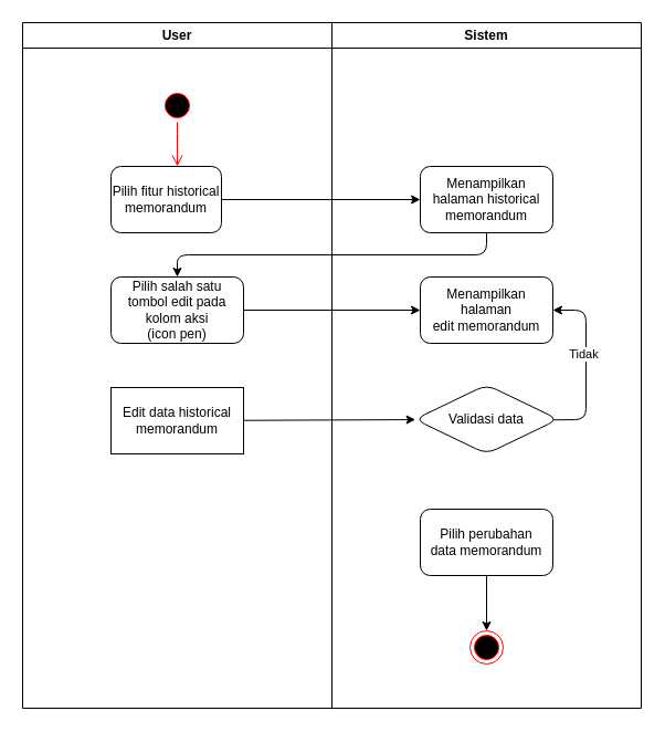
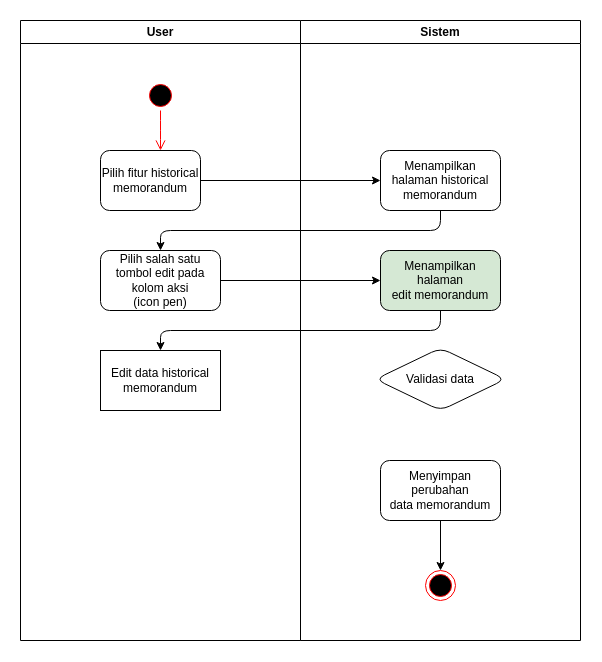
  <mxCell id="0" />
  <mxCell id="1" parent="0" />
  <mxCell id="2" value="User" style="swimlane;whiteSpace=wrap;html=1;" parent="1" vertex="1"><mxGeometry x="20" y="20" width="280" height="620" as="geometry" /></mxCell>
  <mxCell id="3" value="" style="ellipse;html=1;shape=startState;fillColor=#000000;strokeColor=#ff0000;" parent="2" vertex="1"><mxGeometry x="125" y="60" width="30" height="30" as="geometry" /></mxCell>
  <mxCell id="4" value="" style="edgeStyle=orthogonalEdgeStyle;html=1;verticalAlign=bottom;endArrow=open;endSize=8;strokeColor=#ff0000;" parent="2" source="3" edge="1"><mxGeometry relative="1" as="geometry"><mxPoint x="140" y="130" as="targetPoint" /></mxGeometry></mxCell>
  <mxCell id="5" value="Pilih fitur historical memorandum" style="rounded=1;whiteSpace=wrap;html=1;" parent="2" vertex="1"><mxGeometry x="80" y="130" width="100" height="60" as="geometry" /></mxCell>
  <mxCell id="6" value="&lt;span style=&quot;color: rgb(0, 0, 0);&quot;&gt;Pilih salah satu tombol edit pada kolom aksi&lt;/span&gt;&lt;div&gt;(icon pen)&lt;/div&gt;" style="rounded=1;whiteSpace=wrap;html=1;" parent="2" vertex="1"><mxGeometry x="80" y="230" width="120" height="60" as="geometry" /></mxCell>
  <mxCell id="7" value="Edit data historical memorandum" style="whiteSpace=wrap;html=1;rounded=0;" parent="2" vertex="1"><mxGeometry x="80" y="330" width="120" height="60" as="geometry" /></mxCell>
  <mxCell id="8" value="Sistem" style="swimlane;whiteSpace=wrap;html=1;" parent="1" vertex="1"><mxGeometry x="300" y="20" width="280" height="620" as="geometry" /></mxCell>
  <mxCell id="9" value="Menampilkan halaman&amp;nbsp;&lt;span style=&quot;color: rgb(0, 0, 0);&quot;&gt;historical memorandum&lt;/span&gt;" style="rounded=1;whiteSpace=wrap;html=1;" parent="8" vertex="1"><mxGeometry x="80" y="130" width="120" height="60" as="geometry" /></mxCell>
- <mxCell id="10" value="Menampilkan halaman edit&amp;nbsp;&lt;span style=&quot;color: rgb(0, 0, 0);&quot;&gt;memorandum&lt;/span&gt;" style="rounded=1;whiteSpace=wrap;html=1;" parent="8" vertex="1"><mxGeometry x="80" y="230" width="120" height="60" as="geometry" /></mxCell>
- <mxCell id="11" style="edgeStyle=none;html=1;entryX=1;entryY=0.5;entryDx=0;entryDy=0;exitX=0.963;exitY=0.508;exitDx=0;exitDy=0;exitPerimeter=0;" parent="8" source="13" target="10" edge="1"><mxGeometry relative="1" as="geometry"><Array as="points"><mxPoint x="230" y="359" /><mxPoint x="230" y="260" /></Array></mxGeometry></mxCell>
- <mxCell id="12" value="Tidak" style="edgeLabel;html=1;align=center;verticalAlign=middle;resizable=0;points=[];" vertex="1" connectable="0" parent="11"><mxGeometry x="0.126" y="3" relative="1" as="geometry"><mxPoint as="offset" /></mxGeometry></mxCell>
+ <mxCell id="10" value="Menampilkan halaman edit&amp;nbsp;&lt;span style=&quot;color: rgb(0, 0, 0);&quot;&gt;memorandum&lt;/span&gt;" style="rounded=1;whiteSpace=wrap;html=1;fillColor=#d5e8d4;" parent="8" vertex="1"><mxGeometry x="80" y="230" width="120" height="60" as="geometry" /></mxCell>
  <mxCell id="13" value="Validasi data" style="rhombus;whiteSpace=wrap;html=1;rounded=1;" parent="8" vertex="1"><mxGeometry x="75" y="327.5" width="130" height="62.5" as="geometry" /></mxCell>
  <mxCell id="14" value="" style="edgeStyle=none;html=1;" parent="8" source="15" target="16" edge="1"><mxGeometry relative="1" as="geometry" /></mxCell>
- <mxCell id="15" value="Pilih perubahan data&amp;nbsp;&lt;span style=&quot;color: rgb(0, 0, 0);&quot;&gt;memorandum&lt;/span&gt;" style="whiteSpace=wrap;html=1;rounded=1;" parent="8" vertex="1"><mxGeometry x="80" y="440" width="120" height="60" as="geometry" /></mxCell>
+ <mxCell id="15" value="Menyimpan perubahan data&amp;nbsp;&lt;span style=&quot;color: rgb(0, 0, 0);&quot;&gt;memorandum&lt;/span&gt;" style="whiteSpace=wrap;html=1;rounded=1;" parent="8" vertex="1"><mxGeometry x="80" y="440" width="120" height="60" as="geometry" /></mxCell>
  <mxCell id="16" value="" style="ellipse;html=1;shape=endState;fillColor=#000000;strokeColor=#ff0000;" parent="8" vertex="1"><mxGeometry x="125" y="550" width="30" height="30" as="geometry" /></mxCell>
  <mxCell id="17" value="" style="edgeStyle=none;html=1;" parent="1" source="5" target="9" edge="1"><mxGeometry relative="1" as="geometry" /></mxCell>
  <mxCell id="18" value="" style="edgeStyle=none;html=1;exitX=0.5;exitY=1;exitDx=0;exitDy=0;entryX=0.5;entryY=0;entryDx=0;entryDy=0;" parent="1" source="9" target="6" edge="1"><mxGeometry relative="1" as="geometry"><Array as="points"><mxPoint x="440" y="230" /><mxPoint x="160" y="230" /></Array></mxGeometry></mxCell>
  <mxCell id="19" value="" style="edgeStyle=none;html=1;" parent="1" source="6" target="10" edge="1"><mxGeometry relative="1" as="geometry" /></mxCell>
- <mxCell id="21" value="" style="edgeStyle=none;html=1;" parent="1" source="7" target="13" edge="1"><mxGeometry relative="1" as="geometry" /></mxCell>
+ <mxCell id="20" value="" style="edgeStyle=none;html=1;entryX=0.5;entryY=0;entryDx=0;entryDy=0;exitX=0.5;exitY=1;exitDx=0;exitDy=0;" parent="1" source="10" target="7" edge="1"><mxGeometry relative="1" as="geometry"><Array as="points"><mxPoint x="440" y="330" /><mxPoint x="160" y="330" /></Array></mxGeometry></mxCell>
